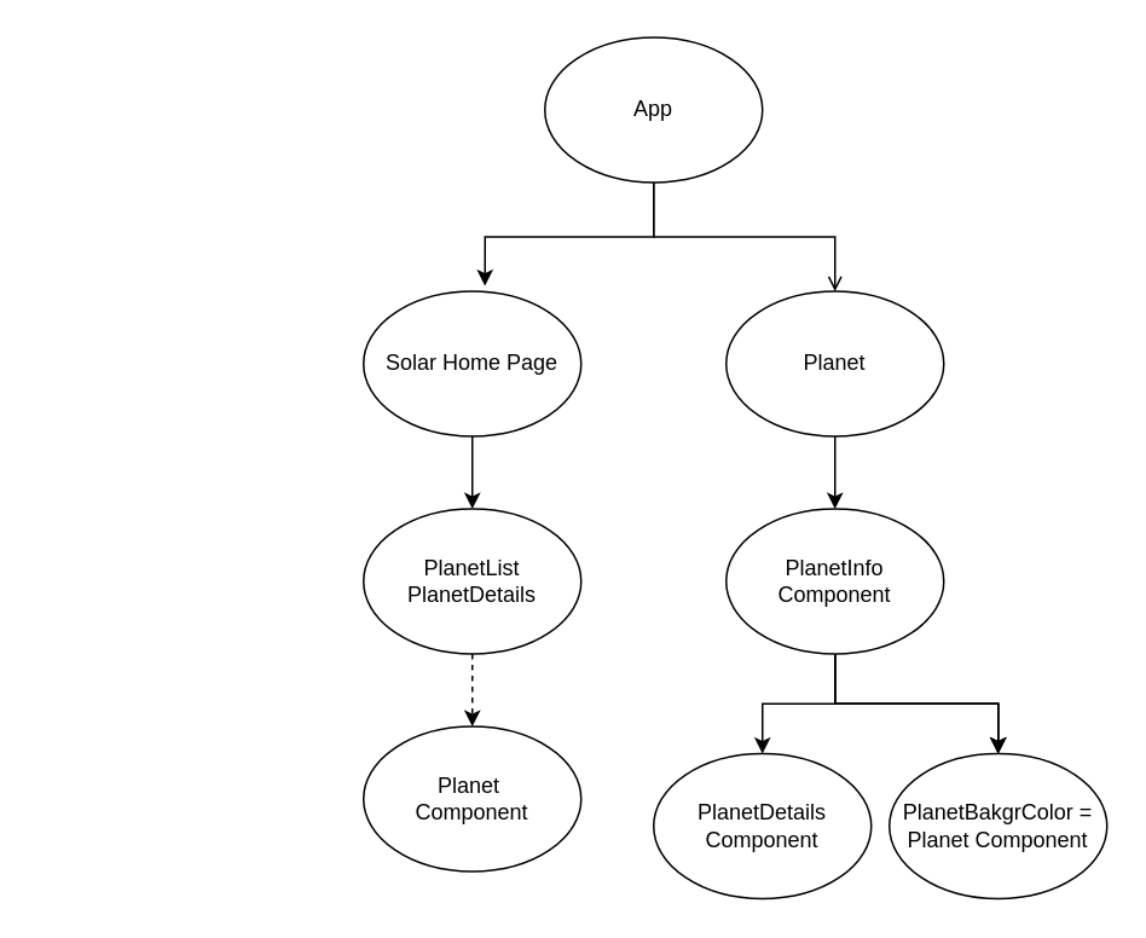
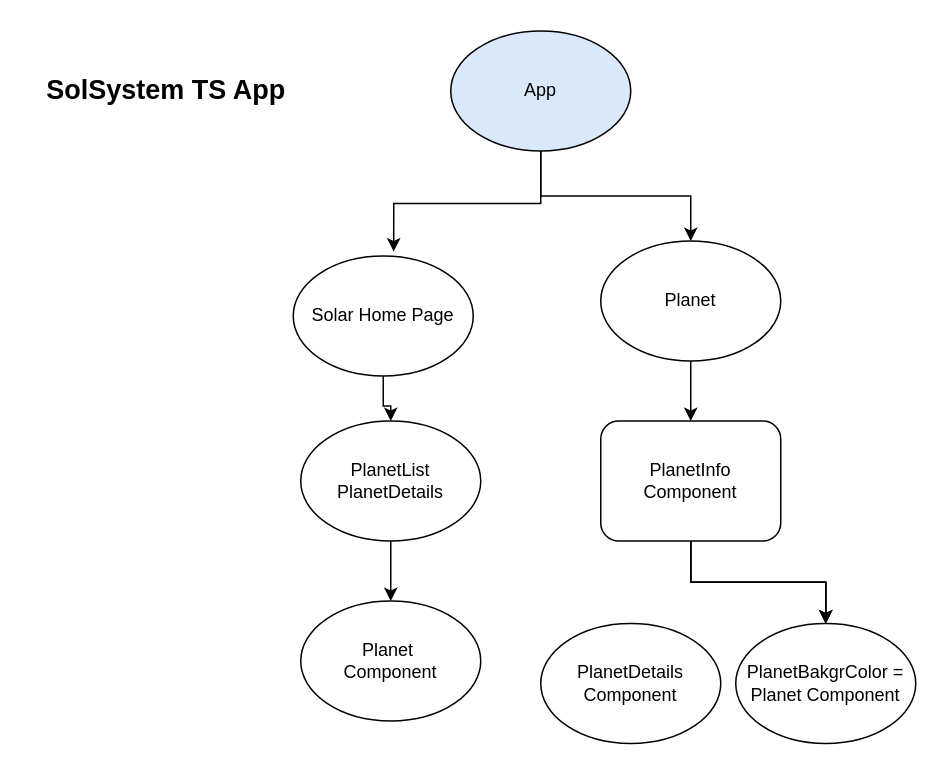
  <mxCell id="0" />
  <mxCell id="1" parent="0" />
- <mxCell id="2" style="edgeStyle=orthogonalEdgeStyle;rounded=0;orthogonalLoop=1;jettySize=auto;html=1;endArrow=open;" edge="1" parent="1" source="3" target="7"><mxGeometry relative="1" as="geometry" /></mxCell>
- <mxCell id="3" value="App" style="ellipse;whiteSpace=wrap;html=1;" vertex="1" parent="1"><mxGeometry x="300" y="20" width="120" height="80" as="geometry" /></mxCell>
+ <mxCell id="2" style="edgeStyle=orthogonalEdgeStyle;rounded=0;orthogonalLoop=1;jettySize=auto;html=1;" edge="1" parent="1" source="3" target="7"><mxGeometry relative="1" as="geometry" /></mxCell>
+ <mxCell id="3" value="App" style="ellipse;whiteSpace=wrap;html=1;fillColor=#dae8fc;" vertex="1" parent="1"><mxGeometry x="300" y="20" width="120" height="80" as="geometry" /></mxCell>
  <mxCell id="4" value="" style="edgeStyle=orthogonalEdgeStyle;rounded=0;orthogonalLoop=1;jettySize=auto;html=1;" edge="1" parent="1" source="5" target="10"><mxGeometry relative="1" as="geometry" /></mxCell>
- <mxCell id="5" value="Solar Home Page" style="ellipse;whiteSpace=wrap;html=1;" vertex="1" parent="1"><mxGeometry x="200" y="160" width="120" height="80" as="geometry" /></mxCell>
+ <mxCell id="5" value="Solar Home Page" style="ellipse;whiteSpace=wrap;html=1;" vertex="1" parent="1"><mxGeometry x="195" y="170" width="120" height="80" as="geometry" /></mxCell>
  <mxCell id="6" value="" style="edgeStyle=orthogonalEdgeStyle;rounded=0;orthogonalLoop=1;jettySize=auto;html=1;" edge="1" parent="1" source="7" target="16"><mxGeometry relative="1" as="geometry" /></mxCell>
  <mxCell id="7" value="Planet" style="ellipse;whiteSpace=wrap;html=1;" vertex="1" parent="1"><mxGeometry x="400" y="160" width="120" height="80" as="geometry" /></mxCell>
  <mxCell id="8" style="edgeStyle=orthogonalEdgeStyle;rounded=0;orthogonalLoop=1;jettySize=auto;html=1;entryX=0.558;entryY=-0.037;entryDx=0;entryDy=0;entryPerimeter=0;" edge="1" parent="1" source="3" target="5"><mxGeometry relative="1" as="geometry" /></mxCell>
- <mxCell id="9" value="" style="edgeStyle=orthogonalEdgeStyle;rounded=0;orthogonalLoop=1;jettySize=auto;html=1;dashed=1;" edge="1" parent="1" source="10" target="11"><mxGeometry relative="1" as="geometry" /></mxCell>
+ <mxCell id="9" value="" style="edgeStyle=orthogonalEdgeStyle;rounded=0;orthogonalLoop=1;jettySize=auto;html=1;" edge="1" parent="1" source="10" target="11"><mxGeometry relative="1" as="geometry" /></mxCell>
  <mxCell id="10" value="PlanetList PlanetDetails" style="ellipse;whiteSpace=wrap;html=1;" vertex="1" parent="1"><mxGeometry x="200" y="280" width="120" height="80" as="geometry" /></mxCell>
  <mxCell id="11" value="Planet&amp;nbsp;&lt;div&gt;Component&lt;/div&gt;" style="ellipse;whiteSpace=wrap;html=1;" vertex="1" parent="1"><mxGeometry x="200" y="400" width="120" height="80" as="geometry" /></mxCell>
  <mxCell id="12" value="" style="edgeStyle=orthogonalEdgeStyle;rounded=0;orthogonalLoop=1;jettySize=auto;html=1;" edge="1" parent="1" source="16" target="17"><mxGeometry relative="1" as="geometry" /></mxCell>
  <mxCell id="13" value="" style="edgeStyle=orthogonalEdgeStyle;rounded=0;orthogonalLoop=1;jettySize=auto;html=1;" edge="1" parent="1" source="16" target="17"><mxGeometry relative="1" as="geometry" /></mxCell>
  <mxCell id="14" value="" style="edgeStyle=orthogonalEdgeStyle;rounded=0;orthogonalLoop=1;jettySize=auto;html=1;" edge="1" parent="1" source="16" target="17"><mxGeometry relative="1" as="geometry" /></mxCell>
- <mxCell id="15" value="" style="edgeStyle=orthogonalEdgeStyle;rounded=0;orthogonalLoop=1;jettySize=auto;html=1;" edge="1" parent="1" source="16" target="18"><mxGeometry relative="1" as="geometry" /></mxCell>
- <mxCell id="16" value="PlanetInfo&lt;div&gt;Component&lt;/div&gt;" style="ellipse;whiteSpace=wrap;html=1;" vertex="1" parent="1"><mxGeometry x="400" y="280" width="120" height="80" as="geometry" /></mxCell>
+ <mxCell id="16" value="PlanetInfo&lt;div&gt;Component&lt;/div&gt;" style="whiteSpace=wrap;html=1;rounded=1;" vertex="1" parent="1"><mxGeometry x="400" y="280" width="120" height="80" as="geometry" /></mxCell>
  <mxCell id="17" value="PlanetBakgrColor = Planet Component" style="ellipse;whiteSpace=wrap;html=1;" vertex="1" parent="1"><mxGeometry x="490" y="415" width="120" height="80" as="geometry" /></mxCell>
  <mxCell id="18" value="PlanetDetails&lt;div&gt;Component&lt;/div&gt;" style="ellipse;whiteSpace=wrap;html=1;" vertex="1" parent="1"><mxGeometry x="360" y="415" width="120" height="80" as="geometry" /></mxCell>
+ <mxCell id="19" value="&lt;b&gt;&lt;font style=&quot;font-size: 18px;&quot;&gt;SolSystem TS App&lt;/font&gt;&lt;/b&gt;" style="text;html=1;align=center;verticalAlign=middle;resizable=0;points=[];autosize=1;strokeColor=none;fillColor=none;" vertex="1" parent="1"><mxGeometry x="20" y="45" width="180" height="30" as="geometry" /></mxCell>
